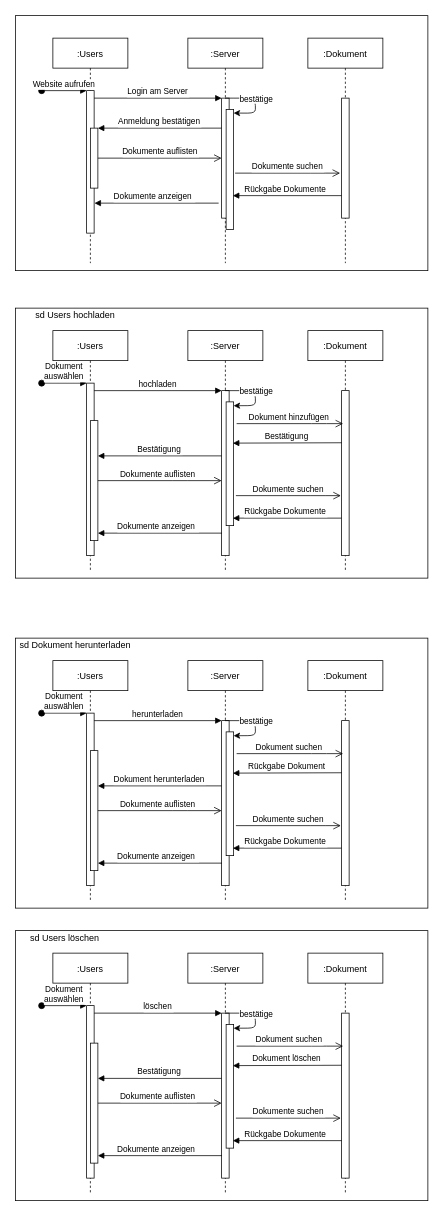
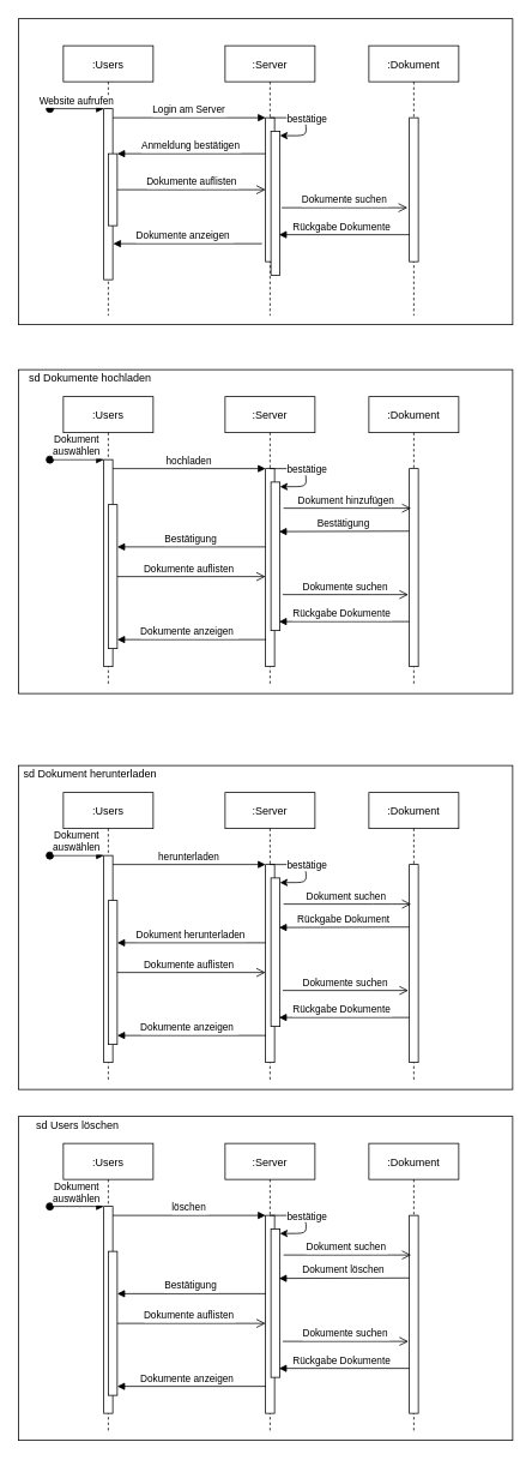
  <mxCell id="0" />
  <mxCell id="1" parent="0" />
  <mxCell id="2" value="" style="rounded=0;whiteSpace=wrap;html=1;" vertex="1" parent="1"><mxGeometry x="20" y="20" width="550" height="340" as="geometry" /></mxCell>
  <mxCell id="3" value=":Users" style="shape=umlLifeline;perimeter=lifelinePerimeter;container=1;collapsible=0;recursiveResize=0;rounded=0;shadow=0;strokeWidth=1;" parent="1" vertex="1"><mxGeometry x="70" y="50" width="100" height="300" as="geometry" /></mxCell>
  <mxCell id="4" value="" style="points=[];perimeter=orthogonalPerimeter;rounded=0;shadow=0;strokeWidth=1;" parent="3" vertex="1"><mxGeometry x="45" y="70" width="10" height="190" as="geometry" /></mxCell>
  <mxCell id="5" value="Website aufrufen" style="verticalAlign=bottom;startArrow=oval;endArrow=block;startSize=8;shadow=0;strokeWidth=1;" parent="3" target="4" edge="1"><mxGeometry relative="1" as="geometry"><mxPoint x="-15" y="70" as="sourcePoint" /></mxGeometry></mxCell>
  <mxCell id="6" value="" style="points=[];perimeter=orthogonalPerimeter;rounded=0;shadow=0;strokeWidth=1;" parent="3" vertex="1"><mxGeometry x="50" y="120" width="10" height="80" as="geometry" /></mxCell>
  <mxCell id="7" value=":Server" style="shape=umlLifeline;perimeter=lifelinePerimeter;container=1;collapsible=0;recursiveResize=0;rounded=0;shadow=0;strokeWidth=1;" parent="1" vertex="1"><mxGeometry x="250" y="50" width="100" height="300" as="geometry" /></mxCell>
  <mxCell id="8" value="" style="points=[];perimeter=orthogonalPerimeter;rounded=0;shadow=0;strokeWidth=1;" parent="7" vertex="1"><mxGeometry x="45" y="80" width="10" height="160" as="geometry" /></mxCell>
  <mxCell id="9" value="" style="points=[];perimeter=orthogonalPerimeter;rounded=0;shadow=0;strokeWidth=1;" vertex="1" parent="7"><mxGeometry x="51" y="95" width="10" height="160" as="geometry" /></mxCell>
  <mxCell id="10" value="" style="endArrow=classic;html=1;entryX=1;entryY=0.031;entryDx=0;entryDy=0;entryPerimeter=0;" edge="1" parent="7" source="7" target="9"><mxGeometry width="50" height="50" relative="1" as="geometry"><mxPoint x="100" y="350" as="sourcePoint" /><mxPoint x="150" y="300" as="targetPoint" /><Array as="points"><mxPoint x="90" y="80" /><mxPoint x="90" y="100" /></Array></mxGeometry></mxCell>
  <mxCell id="11" value="bestätige" style="edgeLabel;html=1;align=center;verticalAlign=middle;resizable=0;points=[];" vertex="1" connectable="0" parent="10"><mxGeometry x="-0.318" relative="1" as="geometry"><mxPoint x="9.5" as="offset" /></mxGeometry></mxCell>
  <mxCell id="12" value="Login am Server" style="verticalAlign=bottom;endArrow=block;entryX=0;entryY=0;shadow=0;strokeWidth=1;" parent="1" source="4" target="8" edge="1"><mxGeometry relative="1" as="geometry"><mxPoint x="225" y="130" as="sourcePoint" /></mxGeometry></mxCell>
  <mxCell id="13" value="Anmeldung bestätigen" style="verticalAlign=bottom;endArrow=block;entryX=1;entryY=0;shadow=0;strokeWidth=1;" parent="1" source="8" target="6" edge="1"><mxGeometry relative="1" as="geometry"><mxPoint x="190" y="170" as="sourcePoint" /></mxGeometry></mxCell>
  <mxCell id="14" value="Dokumente auflisten" style="verticalAlign=bottom;endArrow=open;endSize=8;exitX=1;exitY=0.5;shadow=0;strokeWidth=1;exitDx=0;exitDy=0;exitPerimeter=0;" parent="1" source="6" target="8" edge="1"><mxGeometry relative="1" as="geometry"><mxPoint x="190" y="227" as="targetPoint" /><Array as="points"><mxPoint x="240" y="210" /></Array></mxGeometry></mxCell>
  <mxCell id="15" value=":Dokument" style="shape=umlLifeline;perimeter=lifelinePerimeter;container=1;collapsible=0;recursiveResize=0;rounded=0;shadow=0;strokeWidth=1;" vertex="1" parent="1"><mxGeometry x="410" y="50" width="100" height="300" as="geometry" /></mxCell>
  <mxCell id="16" value="" style="points=[];perimeter=orthogonalPerimeter;rounded=0;shadow=0;strokeWidth=1;" vertex="1" parent="15"><mxGeometry x="45" y="80" width="10" height="160" as="geometry" /></mxCell>
  <mxCell id="17" value="Dokumente suchen" style="verticalAlign=bottom;endArrow=open;endSize=8;exitX=1;exitY=0.5;shadow=0;strokeWidth=1;exitDx=0;exitDy=0;exitPerimeter=0;" edge="1" parent="1"><mxGeometry relative="1" as="geometry"><mxPoint x="453" y="230" as="targetPoint" /><mxPoint x="313" y="230" as="sourcePoint" /><Array as="points"><mxPoint x="423" y="230" /></Array></mxGeometry></mxCell>
  <mxCell id="18" value="Rückgabe Dokumente" style="verticalAlign=bottom;endArrow=block;shadow=0;strokeWidth=1;" edge="1" parent="1"><mxGeometry x="0.035" relative="1" as="geometry"><mxPoint x="455" y="260" as="sourcePoint" /><mxPoint x="310" y="260" as="targetPoint" /><mxPoint as="offset" /></mxGeometry></mxCell>
  <mxCell id="19" value="Dokumente anzeigen " style="verticalAlign=bottom;endArrow=block;shadow=0;strokeWidth=1;" edge="1" parent="1"><mxGeometry x="0.035" relative="1" as="geometry"><mxPoint x="291" y="270" as="sourcePoint" /><mxPoint x="125.5" y="270" as="targetPoint" /><mxPoint as="offset" /></mxGeometry></mxCell>
  <mxCell id="20" value="" style="rounded=0;whiteSpace=wrap;html=1;" vertex="1" parent="1"><mxGeometry x="20" y="410" width="550" height="360" as="geometry" /></mxCell>
  <mxCell id="21" value=":Users" style="shape=umlLifeline;perimeter=lifelinePerimeter;container=1;collapsible=0;recursiveResize=0;rounded=0;shadow=0;strokeWidth=1;" vertex="1" parent="1"><mxGeometry x="70" y="440" width="100" height="320" as="geometry" /></mxCell>
  <mxCell id="22" value="" style="points=[];perimeter=orthogonalPerimeter;rounded=0;shadow=0;strokeWidth=1;" vertex="1" parent="21"><mxGeometry x="45" y="70" width="10" height="230" as="geometry" /></mxCell>
  <mxCell id="23" value="Dokument &#10;auswählen" style="verticalAlign=bottom;startArrow=oval;endArrow=block;startSize=8;shadow=0;strokeWidth=1;" edge="1" parent="21" target="22"><mxGeometry relative="1" as="geometry"><mxPoint x="-15" y="70" as="sourcePoint" /></mxGeometry></mxCell>
  <mxCell id="24" value="" style="points=[];perimeter=orthogonalPerimeter;rounded=0;shadow=0;strokeWidth=1;" vertex="1" parent="21"><mxGeometry x="50" y="120" width="10" height="160" as="geometry" /></mxCell>
  <mxCell id="25" value=":Server" style="shape=umlLifeline;perimeter=lifelinePerimeter;container=1;collapsible=0;recursiveResize=0;rounded=0;shadow=0;strokeWidth=1;" vertex="1" parent="1"><mxGeometry x="250" y="440" width="100" height="320" as="geometry" /></mxCell>
  <mxCell id="26" value="" style="points=[];perimeter=orthogonalPerimeter;rounded=0;shadow=0;strokeWidth=1;" vertex="1" parent="25"><mxGeometry x="45" y="80" width="10" height="220" as="geometry" /></mxCell>
  <mxCell id="27" value="" style="points=[];perimeter=orthogonalPerimeter;rounded=0;shadow=0;strokeWidth=1;" vertex="1" parent="25"><mxGeometry x="51" y="95" width="10" height="165" as="geometry" /></mxCell>
  <mxCell id="28" value="" style="endArrow=classic;html=1;entryX=1;entryY=0.031;entryDx=0;entryDy=0;entryPerimeter=0;" edge="1" parent="25" source="25" target="27"><mxGeometry width="50" height="50" relative="1" as="geometry"><mxPoint x="100" y="350" as="sourcePoint" /><mxPoint x="150" y="300" as="targetPoint" /><Array as="points"><mxPoint x="90" y="80" /><mxPoint x="90" y="100" /></Array></mxGeometry></mxCell>
  <mxCell id="29" value="bestätige" style="edgeLabel;html=1;align=center;verticalAlign=middle;resizable=0;points=[];" vertex="1" connectable="0" parent="28"><mxGeometry x="-0.318" relative="1" as="geometry"><mxPoint x="9.5" as="offset" /></mxGeometry></mxCell>
  <mxCell id="30" value="hochladen" style="verticalAlign=bottom;endArrow=block;entryX=0;entryY=0;shadow=0;strokeWidth=1;" edge="1" parent="1" source="22" target="26"><mxGeometry relative="1" as="geometry"><mxPoint x="225" y="520" as="sourcePoint" /></mxGeometry></mxCell>
  <mxCell id="31" value="Bestätigung" style="verticalAlign=bottom;endArrow=block;entryX=1;entryY=0;shadow=0;strokeWidth=1;" edge="1" parent="1"><mxGeometry relative="1" as="geometry"><mxPoint x="295" y="607" as="sourcePoint" /><mxPoint x="130" y="607" as="targetPoint" /></mxGeometry></mxCell>
  <mxCell id="32" value="Dokumente auflisten" style="verticalAlign=bottom;endArrow=open;endSize=8;exitX=1;exitY=0.5;shadow=0;strokeWidth=1;exitDx=0;exitDy=0;exitPerimeter=0;" edge="1" parent="1"><mxGeometry x="0.333" y="-30" relative="1" as="geometry"><mxPoint x="295" y="640" as="targetPoint" /><Array as="points"><mxPoint x="240" y="640" /></Array><mxPoint x="130" y="640" as="sourcePoint" /><mxPoint x="-30" y="-30" as="offset" /></mxGeometry></mxCell>
  <mxCell id="33" value=":Dokument" style="shape=umlLifeline;perimeter=lifelinePerimeter;container=1;collapsible=0;recursiveResize=0;rounded=0;shadow=0;strokeWidth=1;" vertex="1" parent="1"><mxGeometry x="410" y="440" width="100" height="320" as="geometry" /></mxCell>
  <mxCell id="34" value="" style="points=[];perimeter=orthogonalPerimeter;rounded=0;shadow=0;strokeWidth=1;" vertex="1" parent="33"><mxGeometry x="45" y="80" width="10" height="220" as="geometry" /></mxCell>
- <mxCell id="35" value="sd Users hochladen" style="text;html=1;strokeColor=none;fillColor=none;align=center;verticalAlign=middle;whiteSpace=wrap;rounded=0;" vertex="1" parent="1"><mxGeometry x="20" y="410" width="160" height="20" as="geometry" /></mxCell>
+ <mxCell id="35" value="sd Dokumente hochladen" style="text;html=1;strokeColor=none;fillColor=none;align=center;verticalAlign=middle;whiteSpace=wrap;rounded=0;" vertex="1" parent="1"><mxGeometry x="20" y="410" width="160" height="20" as="geometry" /></mxCell>
  <mxCell id="36" value="Dokument hinzufügen" style="verticalAlign=bottom;endArrow=open;endSize=8;exitX=1;exitY=0.5;shadow=0;strokeWidth=1;exitDx=0;exitDy=0;exitPerimeter=0;entryX=0.5;entryY=0.25;entryDx=0;entryDy=0;entryPerimeter=0;" edge="1" parent="1"><mxGeometry x="0.692" y="-50" relative="1" as="geometry"><mxPoint x="457" y="564" as="targetPoint" /><Array as="points"><mxPoint x="425" y="564" /></Array><mxPoint x="315" y="564" as="sourcePoint" /><mxPoint x="-50" y="-50" as="offset" /></mxGeometry></mxCell>
  <mxCell id="37" value="Bestätigung" style="verticalAlign=bottom;endArrow=block;shadow=0;strokeWidth=1;" edge="1" parent="1"><mxGeometry relative="1" as="geometry"><mxPoint x="455" y="589.5" as="sourcePoint" /><mxPoint x="310" y="590" as="targetPoint" /></mxGeometry></mxCell>
  <mxCell id="38" value="Dokumente suchen" style="verticalAlign=bottom;endArrow=open;endSize=8;exitX=1;exitY=0.5;shadow=0;strokeWidth=1;exitDx=0;exitDy=0;exitPerimeter=0;" edge="1" parent="1"><mxGeometry relative="1" as="geometry"><mxPoint x="454" y="660" as="targetPoint" /><mxPoint x="314" y="660" as="sourcePoint" /><Array as="points"><mxPoint x="424" y="660" /></Array></mxGeometry></mxCell>
  <mxCell id="39" value="Rückgabe Dokumente" style="verticalAlign=bottom;endArrow=block;shadow=0;strokeWidth=1;" edge="1" parent="1"><mxGeometry x="0.035" relative="1" as="geometry"><mxPoint x="455" y="690" as="sourcePoint" /><mxPoint x="310" y="690" as="targetPoint" /><mxPoint as="offset" /></mxGeometry></mxCell>
  <mxCell id="40" value="Dokumente anzeigen " style="verticalAlign=bottom;endArrow=block;shadow=0;strokeWidth=1;" edge="1" parent="1"><mxGeometry x="0.035" relative="1" as="geometry"><mxPoint x="295.5" y="710" as="sourcePoint" /><mxPoint x="130" y="710" as="targetPoint" /><mxPoint as="offset" /></mxGeometry></mxCell>
  <mxCell id="41" value="" style="rounded=0;whiteSpace=wrap;html=1;" vertex="1" parent="1"><mxGeometry x="20" y="850" width="550" height="360" as="geometry" /></mxCell>
  <mxCell id="42" value=":Users" style="shape=umlLifeline;perimeter=lifelinePerimeter;container=1;collapsible=0;recursiveResize=0;rounded=0;shadow=0;strokeWidth=1;" vertex="1" parent="1"><mxGeometry x="70" y="880" width="100" height="320" as="geometry" /></mxCell>
  <mxCell id="43" value="" style="points=[];perimeter=orthogonalPerimeter;rounded=0;shadow=0;strokeWidth=1;" vertex="1" parent="42"><mxGeometry x="45" y="70" width="10" height="230" as="geometry" /></mxCell>
  <mxCell id="44" value="Dokument &#10;auswählen" style="verticalAlign=bottom;startArrow=oval;endArrow=block;startSize=8;shadow=0;strokeWidth=1;" edge="1" parent="42" target="43"><mxGeometry relative="1" as="geometry"><mxPoint x="-15" y="70" as="sourcePoint" /></mxGeometry></mxCell>
  <mxCell id="45" value="" style="points=[];perimeter=orthogonalPerimeter;rounded=0;shadow=0;strokeWidth=1;" vertex="1" parent="42"><mxGeometry x="50" y="120" width="10" height="160" as="geometry" /></mxCell>
  <mxCell id="46" value=":Server" style="shape=umlLifeline;perimeter=lifelinePerimeter;container=1;collapsible=0;recursiveResize=0;rounded=0;shadow=0;strokeWidth=1;" vertex="1" parent="1"><mxGeometry x="250" y="880" width="100" height="320" as="geometry" /></mxCell>
  <mxCell id="47" value="" style="points=[];perimeter=orthogonalPerimeter;rounded=0;shadow=0;strokeWidth=1;" vertex="1" parent="46"><mxGeometry x="45" y="80" width="10" height="220" as="geometry" /></mxCell>
  <mxCell id="48" value="" style="points=[];perimeter=orthogonalPerimeter;rounded=0;shadow=0;strokeWidth=1;" vertex="1" parent="46"><mxGeometry x="51" y="95" width="10" height="165" as="geometry" /></mxCell>
  <mxCell id="49" value="" style="endArrow=classic;html=1;entryX=1;entryY=0.031;entryDx=0;entryDy=0;entryPerimeter=0;" edge="1" parent="46" source="46" target="48"><mxGeometry width="50" height="50" relative="1" as="geometry"><mxPoint x="100" y="350" as="sourcePoint" /><mxPoint x="150" y="300" as="targetPoint" /><Array as="points"><mxPoint x="90" y="80" /><mxPoint x="90" y="100" /></Array></mxGeometry></mxCell>
  <mxCell id="50" value="bestätige" style="edgeLabel;html=1;align=center;verticalAlign=middle;resizable=0;points=[];" vertex="1" connectable="0" parent="49"><mxGeometry x="-0.318" relative="1" as="geometry"><mxPoint x="9.5" as="offset" /></mxGeometry></mxCell>
  <mxCell id="51" value="herunterladen" style="verticalAlign=bottom;endArrow=block;entryX=0;entryY=0;shadow=0;strokeWidth=1;" edge="1" parent="1" source="43" target="47"><mxGeometry relative="1" as="geometry"><mxPoint x="225" y="960" as="sourcePoint" /></mxGeometry></mxCell>
  <mxCell id="52" value="Dokument herunterladen" style="verticalAlign=bottom;endArrow=block;entryX=1;entryY=0;shadow=0;strokeWidth=1;" edge="1" parent="1"><mxGeometry relative="1" as="geometry"><mxPoint x="295" y="1047" as="sourcePoint" /><mxPoint x="130" y="1047" as="targetPoint" /></mxGeometry></mxCell>
  <mxCell id="53" value="Dokumente auflisten" style="verticalAlign=bottom;endArrow=open;endSize=8;exitX=1;exitY=0.5;shadow=0;strokeWidth=1;exitDx=0;exitDy=0;exitPerimeter=0;" edge="1" parent="1"><mxGeometry x="0.333" y="-30" relative="1" as="geometry"><mxPoint x="295" y="1080" as="targetPoint" /><Array as="points"><mxPoint x="240" y="1080" /></Array><mxPoint x="130" y="1080" as="sourcePoint" /><mxPoint x="-30" y="-30" as="offset" /></mxGeometry></mxCell>
  <mxCell id="54" value=":Dokument" style="shape=umlLifeline;perimeter=lifelinePerimeter;container=1;collapsible=0;recursiveResize=0;rounded=0;shadow=0;strokeWidth=1;" vertex="1" parent="1"><mxGeometry x="410" y="880" width="100" height="320" as="geometry" /></mxCell>
  <mxCell id="55" value="" style="points=[];perimeter=orthogonalPerimeter;rounded=0;shadow=0;strokeWidth=1;" vertex="1" parent="54"><mxGeometry x="45" y="80" width="10" height="220" as="geometry" /></mxCell>
  <mxCell id="56" value="sd Dokument herunterladen" style="text;html=1;strokeColor=none;fillColor=none;align=center;verticalAlign=middle;whiteSpace=wrap;rounded=0;" vertex="1" parent="1"><mxGeometry x="20" y="850" width="160" height="20" as="geometry" /></mxCell>
  <mxCell id="57" value="Dokument suchen" style="verticalAlign=bottom;endArrow=open;endSize=8;exitX=1;exitY=0.5;shadow=0;strokeWidth=1;exitDx=0;exitDy=0;exitPerimeter=0;entryX=0.5;entryY=0.25;entryDx=0;entryDy=0;entryPerimeter=0;" edge="1" parent="1"><mxGeometry x="0.692" y="-50" relative="1" as="geometry"><mxPoint x="457" y="1004" as="targetPoint" /><Array as="points"><mxPoint x="425" y="1004" /></Array><mxPoint x="315" y="1004" as="sourcePoint" /><mxPoint x="-50" y="-50" as="offset" /></mxGeometry></mxCell>
  <mxCell id="58" value="Rückgabe Dokument" style="verticalAlign=bottom;endArrow=block;shadow=0;strokeWidth=1;" edge="1" parent="1"><mxGeometry relative="1" as="geometry"><mxPoint x="455" y="1029.5" as="sourcePoint" /><mxPoint x="310" y="1030" as="targetPoint" /></mxGeometry></mxCell>
  <mxCell id="59" value="Dokumente suchen" style="verticalAlign=bottom;endArrow=open;endSize=8;exitX=1;exitY=0.5;shadow=0;strokeWidth=1;exitDx=0;exitDy=0;exitPerimeter=0;" edge="1" parent="1"><mxGeometry relative="1" as="geometry"><mxPoint x="454" y="1100" as="targetPoint" /><mxPoint x="314" y="1100" as="sourcePoint" /><Array as="points"><mxPoint x="424" y="1100" /></Array></mxGeometry></mxCell>
  <mxCell id="60" value="Rückgabe Dokumente" style="verticalAlign=bottom;endArrow=block;shadow=0;strokeWidth=1;" edge="1" parent="1"><mxGeometry x="0.035" relative="1" as="geometry"><mxPoint x="455" y="1130" as="sourcePoint" /><mxPoint x="310" y="1130" as="targetPoint" /><mxPoint as="offset" /></mxGeometry></mxCell>
  <mxCell id="61" value="Dokumente anzeigen " style="verticalAlign=bottom;endArrow=block;shadow=0;strokeWidth=1;" edge="1" parent="1"><mxGeometry x="0.035" relative="1" as="geometry"><mxPoint x="295.5" y="1150" as="sourcePoint" /><mxPoint x="130" y="1150" as="targetPoint" /><mxPoint as="offset" /></mxGeometry></mxCell>
  <mxCell id="62" value="" style="rounded=0;whiteSpace=wrap;html=1;" vertex="1" parent="1"><mxGeometry x="20" y="1240" width="550" height="360" as="geometry" /></mxCell>
  <mxCell id="63" value=":Users" style="shape=umlLifeline;perimeter=lifelinePerimeter;container=1;collapsible=0;recursiveResize=0;rounded=0;shadow=0;strokeWidth=1;" vertex="1" parent="1"><mxGeometry x="70" y="1270" width="100" height="320" as="geometry" /></mxCell>
  <mxCell id="64" value="" style="points=[];perimeter=orthogonalPerimeter;rounded=0;shadow=0;strokeWidth=1;" vertex="1" parent="63"><mxGeometry x="45" y="70" width="10" height="230" as="geometry" /></mxCell>
  <mxCell id="65" value="Dokument &#10;auswählen" style="verticalAlign=bottom;startArrow=oval;endArrow=block;startSize=8;shadow=0;strokeWidth=1;" edge="1" parent="63" target="64"><mxGeometry relative="1" as="geometry"><mxPoint x="-15" y="70" as="sourcePoint" /></mxGeometry></mxCell>
  <mxCell id="66" value="" style="points=[];perimeter=orthogonalPerimeter;rounded=0;shadow=0;strokeWidth=1;" vertex="1" parent="63"><mxGeometry x="50" y="120" width="10" height="160" as="geometry" /></mxCell>
  <mxCell id="67" value=":Server" style="shape=umlLifeline;perimeter=lifelinePerimeter;container=1;collapsible=0;recursiveResize=0;rounded=0;shadow=0;strokeWidth=1;" vertex="1" parent="1"><mxGeometry x="250" y="1270" width="100" height="320" as="geometry" /></mxCell>
  <mxCell id="68" value="" style="points=[];perimeter=orthogonalPerimeter;rounded=0;shadow=0;strokeWidth=1;" vertex="1" parent="67"><mxGeometry x="45" y="80" width="10" height="220" as="geometry" /></mxCell>
  <mxCell id="69" value="" style="points=[];perimeter=orthogonalPerimeter;rounded=0;shadow=0;strokeWidth=1;" vertex="1" parent="67"><mxGeometry x="51" y="95" width="10" height="165" as="geometry" /></mxCell>
  <mxCell id="70" value="" style="endArrow=classic;html=1;entryX=1;entryY=0.031;entryDx=0;entryDy=0;entryPerimeter=0;" edge="1" parent="67" source="67" target="69"><mxGeometry width="50" height="50" relative="1" as="geometry"><mxPoint x="100" y="350" as="sourcePoint" /><mxPoint x="150" y="300" as="targetPoint" /><Array as="points"><mxPoint x="90" y="80" /><mxPoint x="90" y="100" /></Array></mxGeometry></mxCell>
  <mxCell id="71" value="bestätige" style="edgeLabel;html=1;align=center;verticalAlign=middle;resizable=0;points=[];" vertex="1" connectable="0" parent="70"><mxGeometry x="-0.318" relative="1" as="geometry"><mxPoint x="9.5" as="offset" /></mxGeometry></mxCell>
  <mxCell id="72" value="löschen" style="verticalAlign=bottom;endArrow=block;entryX=0;entryY=0;shadow=0;strokeWidth=1;" edge="1" parent="1" source="64" target="68"><mxGeometry relative="1" as="geometry"><mxPoint x="225" y="1350" as="sourcePoint" /></mxGeometry></mxCell>
  <mxCell id="73" value="Bestätigung" style="verticalAlign=bottom;endArrow=block;entryX=1;entryY=0;shadow=0;strokeWidth=1;" edge="1" parent="1"><mxGeometry relative="1" as="geometry"><mxPoint x="295" y="1437" as="sourcePoint" /><mxPoint x="130" y="1437" as="targetPoint" /></mxGeometry></mxCell>
  <mxCell id="74" value="Dokumente auflisten" style="verticalAlign=bottom;endArrow=open;endSize=8;exitX=1;exitY=0.5;shadow=0;strokeWidth=1;exitDx=0;exitDy=0;exitPerimeter=0;" edge="1" parent="1"><mxGeometry x="0.333" y="-30" relative="1" as="geometry"><mxPoint x="295" y="1470" as="targetPoint" /><Array as="points"><mxPoint x="240" y="1470" /></Array><mxPoint x="130" y="1470" as="sourcePoint" /><mxPoint x="-30" y="-30" as="offset" /></mxGeometry></mxCell>
  <mxCell id="75" value=":Dokument" style="shape=umlLifeline;perimeter=lifelinePerimeter;container=1;collapsible=0;recursiveResize=0;rounded=0;shadow=0;strokeWidth=1;" vertex="1" parent="1"><mxGeometry x="410" y="1270" width="100" height="320" as="geometry" /></mxCell>
  <mxCell id="76" value="" style="points=[];perimeter=orthogonalPerimeter;rounded=0;shadow=0;strokeWidth=1;" vertex="1" parent="75"><mxGeometry x="45" y="80" width="10" height="220" as="geometry" /></mxCell>
  <mxCell id="77" value="sd Users löschen" style="text;html=1;strokeColor=none;fillColor=none;align=center;verticalAlign=middle;whiteSpace=wrap;rounded=0;" vertex="1" parent="1"><mxGeometry x="21" y="1240" width="130" height="20" as="geometry" /></mxCell>
  <mxCell id="78" value="Dokument suchen" style="verticalAlign=bottom;endArrow=open;endSize=8;exitX=1;exitY=0.5;shadow=0;strokeWidth=1;exitDx=0;exitDy=0;exitPerimeter=0;entryX=0.5;entryY=0.25;entryDx=0;entryDy=0;entryPerimeter=0;" edge="1" parent="1"><mxGeometry x="0.692" y="-50" relative="1" as="geometry"><mxPoint x="457" y="1394" as="targetPoint" /><Array as="points"><mxPoint x="425" y="1394" /></Array><mxPoint x="315" y="1394" as="sourcePoint" /><mxPoint x="-50" y="-50" as="offset" /></mxGeometry></mxCell>
  <mxCell id="79" value="Dokument löschen" style="verticalAlign=bottom;endArrow=block;shadow=0;strokeWidth=1;" edge="1" parent="1"><mxGeometry relative="1" as="geometry"><mxPoint x="455" y="1419.5" as="sourcePoint" /><mxPoint x="310" y="1420" as="targetPoint" /></mxGeometry></mxCell>
  <mxCell id="80" value="Dokumente suchen" style="verticalAlign=bottom;endArrow=open;endSize=8;exitX=1;exitY=0.5;shadow=0;strokeWidth=1;exitDx=0;exitDy=0;exitPerimeter=0;" edge="1" parent="1"><mxGeometry relative="1" as="geometry"><mxPoint x="454" y="1490" as="targetPoint" /><mxPoint x="314" y="1490" as="sourcePoint" /><Array as="points"><mxPoint x="424" y="1490" /></Array></mxGeometry></mxCell>
  <mxCell id="81" value="Rückgabe Dokumente" style="verticalAlign=bottom;endArrow=block;shadow=0;strokeWidth=1;" edge="1" parent="1"><mxGeometry x="0.035" relative="1" as="geometry"><mxPoint x="455" y="1520" as="sourcePoint" /><mxPoint x="310" y="1520" as="targetPoint" /><mxPoint as="offset" /></mxGeometry></mxCell>
  <mxCell id="82" value="Dokumente anzeigen " style="verticalAlign=bottom;endArrow=block;shadow=0;strokeWidth=1;" edge="1" parent="1"><mxGeometry x="0.035" relative="1" as="geometry"><mxPoint x="295.5" y="1540" as="sourcePoint" /><mxPoint x="130" y="1540" as="targetPoint" /><mxPoint as="offset" /></mxGeometry></mxCell>
